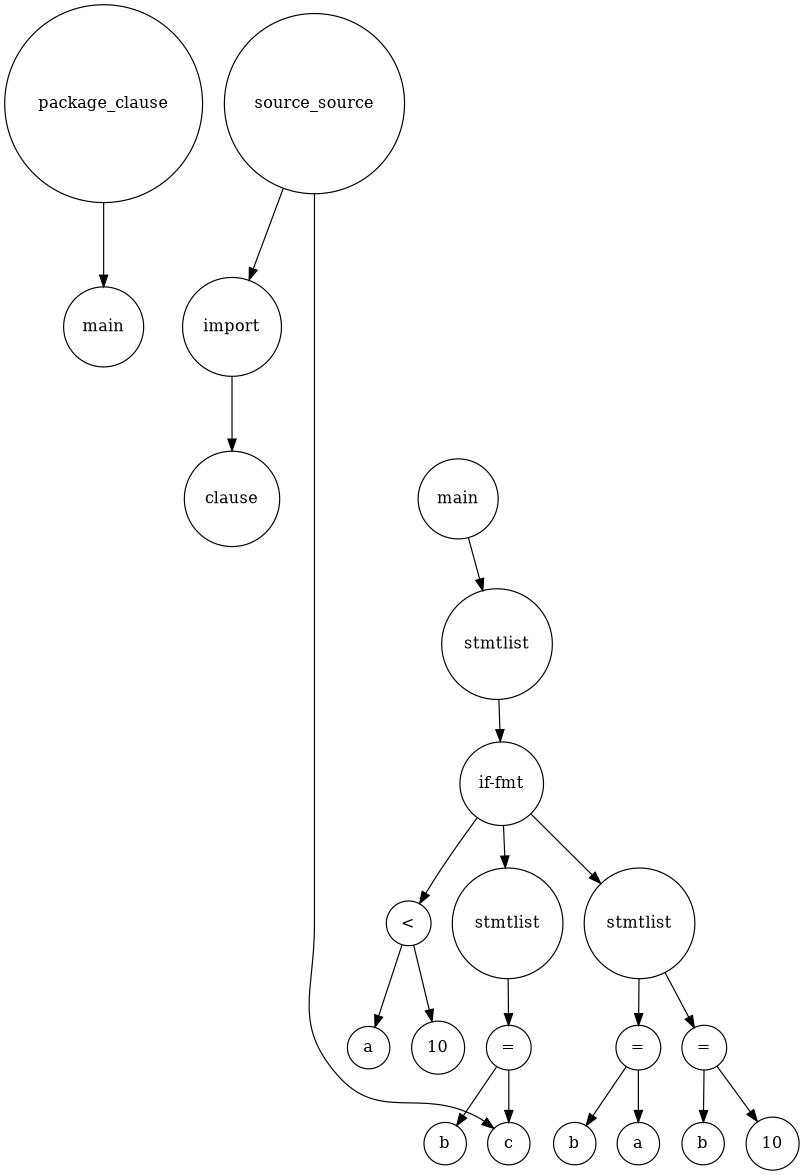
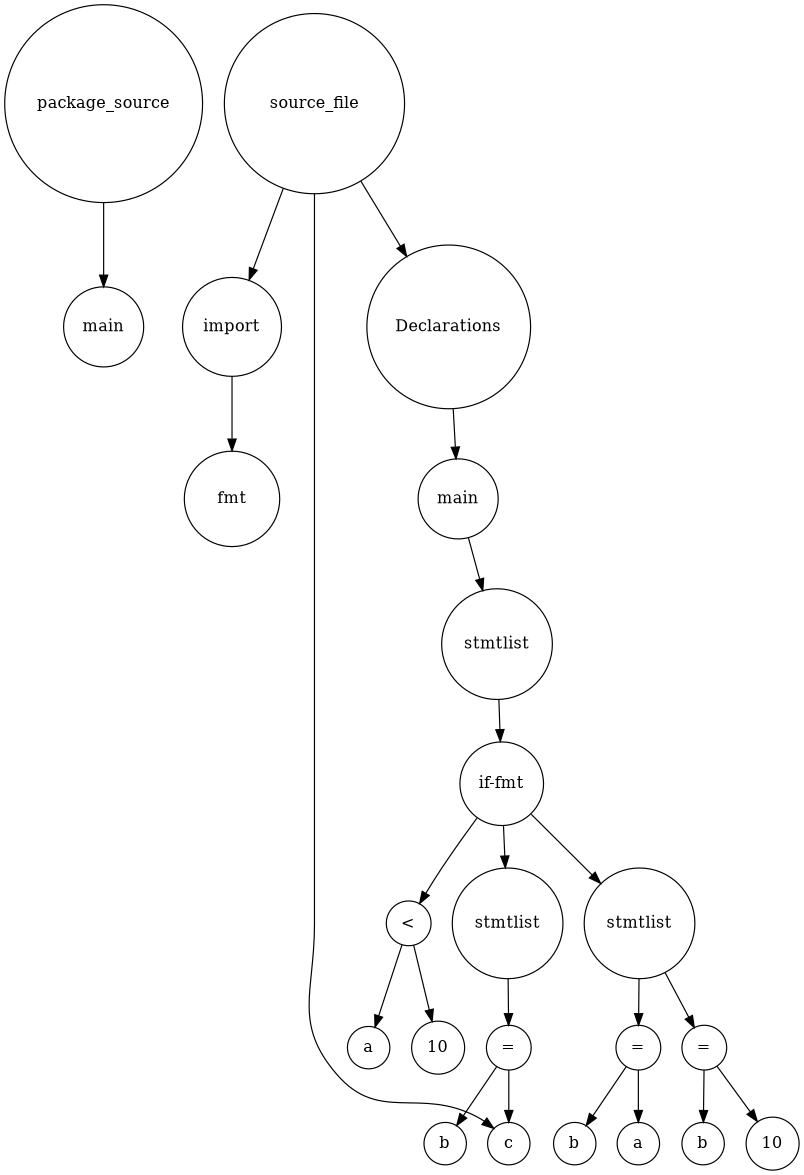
  digraph {
    ordering=out
    rankdir=UD
    node [shape=circle]
    n1 [label=main]
-   n2 [label=package_clause]
-   n3 [label=clause]
+   n2 [label=package_source]
+   n3 [label=fmt]
    n4 [label=import]
    n5 [label=main]
    n6 [label=stmtlist]
    n7 [label="if-fmt"]
    n8 [label=a]
    n9 [label=10]
    n10 [label="<"]
    n11 [label=b]
    n12 [label=c]
    n13 [label="="]
    n14 [label=stmtlist]
    n15 [label=b]
    n16 [label=a]
    n17 [label="="]
    n18 [label=stmtlist]
    n19 [label="="]
    n20 [label=b]
    n21 [label=10]
-   n23 [label=source_source]
+   n22 [label=Declarations]
+   n23 [label=source_file]
    n2 -> n1
    n4 -> n3
    n5 -> n6
    n6 -> n7
    n7 -> n10
    n7 -> n14
    n7 -> n18
    n10 -> n8
    n10 -> n9
    n13 -> n11
    n13 -> n12
    n14 -> n13
    n17 -> n15
    n17 -> n16
    n18 -> n17
    n18 -> n19
    n19 -> n20
    n19 -> n21
+   n22 -> n5
    n23 -> n4
    n23 -> n12
+   n23 -> n22
  }
